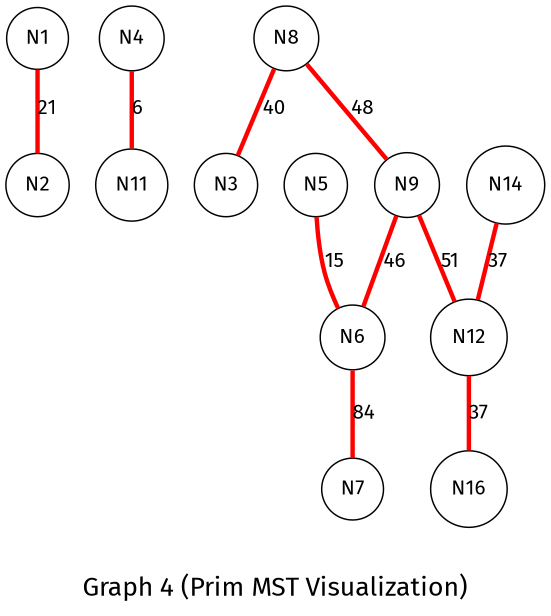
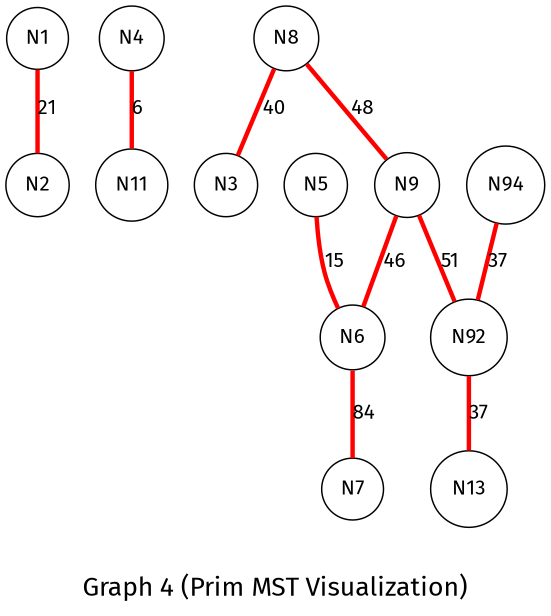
  graph {
    fontname="Fira Sans"
    fontsize=18
    label="Graph 4 (Prim MST Visualization)"
    rankdir=TB
    node [fontname="Fira Sans" shape=circle]
    edge [color=red fontname="Fira Sans" penwidth=3.0]
    N1
    N2
    N4
    N11
    N8
    N3
    N9
    N6
-   N12
+   N12 [label=N92]
    N7
-   N13 [label=N16]
+   N13
    N5
-   N14
+   N14 [label=N94]
    N1 -- N2 [label=21]
    N4 -- N11 [label=6]
    N8 -- N3 [label=40]
    N8 -- N9 [label=48]
    N9 -- N6 [label=46]
    N9 -- N12 [label=51]
    N6 -- N7 [label=84]
    N12 -- N13 [label=37]
    N5 -- N6 [label=15]
    N14 -- N12 [label=37]
  }
